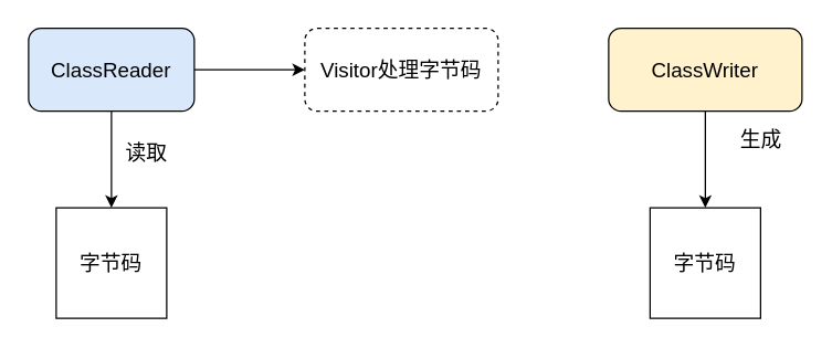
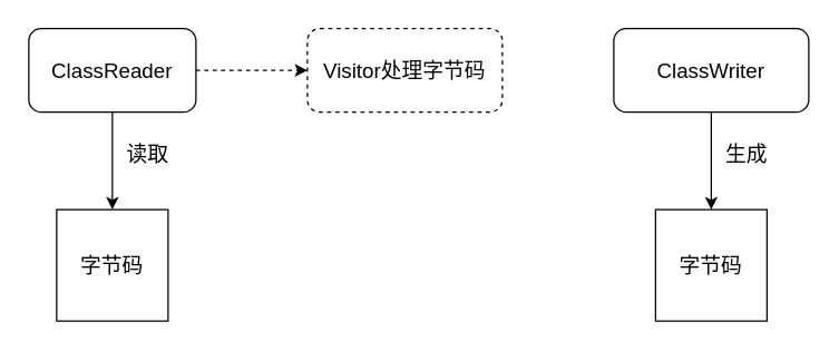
  <mxCell id="0" />
  <mxCell id="1" parent="0" />
- <mxCell id="2" value="" style="edgeStyle=orthogonalEdgeStyle;rounded=0;orthogonalLoop=1;jettySize=auto;html=1;fontSize=15;" edge="1" parent="1" source="4" target="5"><mxGeometry relative="1" as="geometry" /></mxCell>
+ <mxCell id="2" value="" style="edgeStyle=orthogonalEdgeStyle;rounded=0;orthogonalLoop=1;jettySize=auto;html=1;fontSize=15;dashed=1;" edge="1" parent="1" source="4" target="5"><mxGeometry relative="1" as="geometry" /></mxCell>
  <mxCell id="3" value="" style="edgeStyle=orthogonalEdgeStyle;rounded=0;orthogonalLoop=1;jettySize=auto;html=1;fontSize=15;" edge="1" parent="1" source="4" target="8"><mxGeometry relative="1" as="geometry" /></mxCell>
- <mxCell id="4" value="ClassReader" style="rounded=1;whiteSpace=wrap;html=1;fontSize=15;fillColor=#dae8fc;" vertex="1" parent="1"><mxGeometry x="20" y="20" width="120" height="60" as="geometry" /></mxCell>
+ <mxCell id="4" value="ClassReader" style="rounded=1;whiteSpace=wrap;html=1;fontSize=15;" vertex="1" parent="1"><mxGeometry x="20" y="20" width="120" height="60" as="geometry" /></mxCell>
  <mxCell id="5" value="Visitor处理字节码" style="whiteSpace=wrap;html=1;rounded=1;fontSize=15;dashed=1;" vertex="1" parent="1"><mxGeometry x="220" y="20" width="140" height="60" as="geometry" /></mxCell>
  <mxCell id="6" value="" style="edgeStyle=orthogonalEdgeStyle;rounded=0;orthogonalLoop=1;jettySize=auto;html=1;fontSize=15;" edge="1" parent="1" source="7" target="10"><mxGeometry relative="1" as="geometry" /></mxCell>
- <mxCell id="7" value="ClassWriter" style="whiteSpace=wrap;html=1;rounded=1;fontSize=15;fillColor=#fff2cc;" vertex="1" parent="1"><mxGeometry x="440" y="20" width="140" height="60" as="geometry" /></mxCell>
+ <mxCell id="7" value="ClassWriter" style="whiteSpace=wrap;html=1;rounded=1;fontSize=15;" vertex="1" parent="1"><mxGeometry x="440" y="20" width="140" height="60" as="geometry" /></mxCell>
  <mxCell id="8" value="字节码" style="whiteSpace=wrap;html=1;aspect=fixed;fontSize=15;" vertex="1" parent="1"><mxGeometry x="40" y="150" width="80" height="80" as="geometry" /></mxCell>
  <mxCell id="9" value="读取" style="text;html=1;align=center;verticalAlign=middle;resizable=0;points=[];autosize=1;fontSize=15;" vertex="1" parent="1"><mxGeometry x="80" y="100" width="50" height="20" as="geometry" /></mxCell>
  <mxCell id="10" value="字节码" style="whiteSpace=wrap;html=1;aspect=fixed;fontSize=15;" vertex="1" parent="1"><mxGeometry x="470" y="150" width="80" height="80" as="geometry" /></mxCell>
- <mxCell id="11" value="生成" style="text;html=1;align=center;verticalAlign=middle;resizable=0;points=[];autosize=1;fontSize=15;" vertex="1" parent="1"><mxGeometry x="525" y="90" width="50" height="20" as="geometry" /></mxCell>
+ <mxCell id="11" value="生成" style="text;html=1;align=center;verticalAlign=middle;resizable=0;points=[];autosize=1;fontSize=15;" vertex="1" parent="1"><mxGeometry x="510" y="100" width="50" height="20" as="geometry" /></mxCell>
